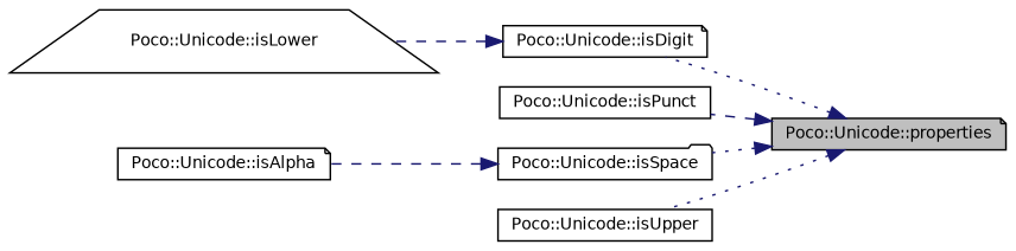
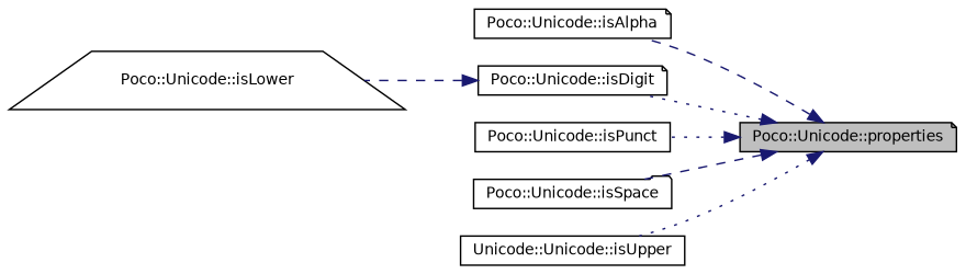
  digraph {
    rankdir=RL
    node [color=black fillcolor=white fontname=Helvetica fontsize=10 shape=note style=filled]
    edge [color=midnightblue dir=back fontname=Helvetica fontsize=10 labelfontname=Helvetica labelfontsize=10 style=dashed]
    n1 [fillcolor=grey75 fontcolor=black height=0.2 label="Poco::Unicode::properties" width=0.4]
    n2 [height=0.2 label="Poco::Unicode::isAlpha" width=0.4]
    n3 [height=0.2 label="Poco::Unicode::isDigit" width=0.4]
    n4 [height=0.2 label="Poco::Unicode::isPunct" shape=box width=0.4]
    n5 [height=0.2 label="Poco::Unicode::isSpace" shape=folder width=0.4]
-   n6 [height=0.2 label="Poco::Unicode::isUpper" shape=box width=0.4]
+   n6 [height=0.2 label="Unicode::Unicode::isUpper" shape=box width=0.4]
    n7 [height=0.2 label="Poco::Unicode::isLower" shape=trapezium width=0.4]
-   n5 -> n2
+   n1 -> n2
    n1 -> n3 [style=dotted]
-   n1 -> n4
-   n1 -> n5 [style=dotted]
+   n1 -> n4 [style=dotted]
+   n1 -> n5
    n1 -> n6 [style=dotted]
    n3 -> n7
  }
